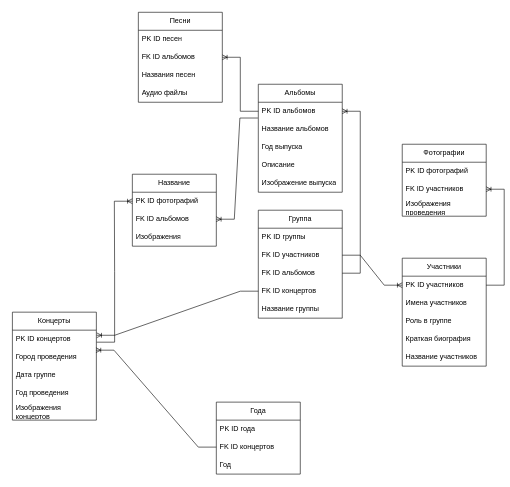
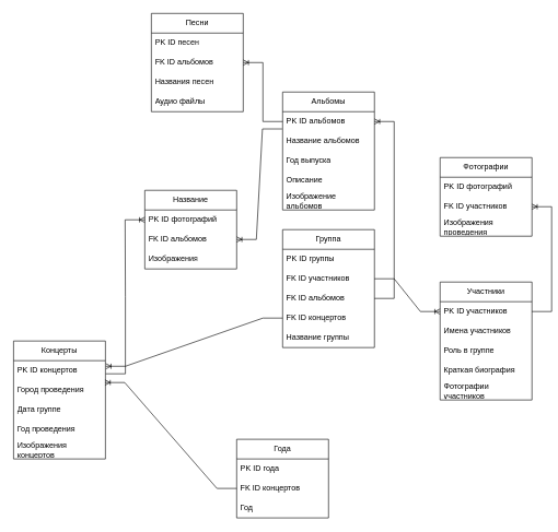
  <mxCell id="0" />
  <mxCell id="1" parent="0" />
  <mxCell id="2" value="Года" style="swimlane;fontStyle=0;childLayout=stackLayout;horizontal=1;startSize=30;horizontalStack=0;resizeParent=1;resizeParentMax=0;resizeLast=0;collapsible=1;marginBottom=0;whiteSpace=wrap;html=1;" vertex="1" parent="1"><mxGeometry x="360" y="670" width="140" height="120" as="geometry" /></mxCell>
  <mxCell id="3" value="PK ID года" style="text;strokeColor=none;fillColor=none;align=left;verticalAlign=middle;spacingLeft=4;spacingRight=4;overflow=hidden;points=[[0,0.5],[1,0.5]];portConstraint=eastwest;rotatable=0;whiteSpace=wrap;html=1;" vertex="1" parent="2"><mxGeometry y="30" width="140" height="30" as="geometry" /></mxCell>
  <mxCell id="4" value="FK ID концертов" style="text;strokeColor=none;fillColor=none;align=left;verticalAlign=middle;spacingLeft=4;spacingRight=4;overflow=hidden;points=[[0,0.5],[1,0.5]];portConstraint=eastwest;rotatable=0;whiteSpace=wrap;html=1;" vertex="1" parent="2"><mxGeometry y="60" width="140" height="30" as="geometry" /></mxCell>
  <mxCell id="5" value="Год" style="text;strokeColor=none;fillColor=none;align=left;verticalAlign=middle;spacingLeft=4;spacingRight=4;overflow=hidden;points=[[0,0.5],[1,0.5]];portConstraint=eastwest;rotatable=0;whiteSpace=wrap;html=1;" vertex="1" parent="2"><mxGeometry y="90" width="140" height="30" as="geometry" /></mxCell>
  <mxCell id="6" value="Название" style="swimlane;fontStyle=0;childLayout=stackLayout;horizontal=1;startSize=30;horizontalStack=0;resizeParent=1;resizeParentMax=0;resizeLast=0;collapsible=1;marginBottom=0;whiteSpace=wrap;html=1;" vertex="1" parent="1"><mxGeometry x="220" y="290" width="140" height="120" as="geometry" /></mxCell>
  <mxCell id="7" value="PK ID фотографий" style="text;strokeColor=none;fillColor=none;align=left;verticalAlign=middle;spacingLeft=4;spacingRight=4;overflow=hidden;points=[[0,0.5],[1,0.5]];portConstraint=eastwest;rotatable=0;whiteSpace=wrap;html=1;" vertex="1" parent="6"><mxGeometry y="30" width="140" height="30" as="geometry" /></mxCell>
  <mxCell id="8" value="FK ID альбомов" style="text;strokeColor=none;fillColor=none;align=left;verticalAlign=middle;spacingLeft=4;spacingRight=4;overflow=hidden;points=[[0,0.5],[1,0.5]];portConstraint=eastwest;rotatable=0;whiteSpace=wrap;html=1;" vertex="1" parent="6"><mxGeometry y="60" width="140" height="30" as="geometry" /></mxCell>
  <mxCell id="9" value="Изображения" style="text;strokeColor=none;fillColor=none;align=left;verticalAlign=middle;spacingLeft=4;spacingRight=4;overflow=hidden;points=[[0,0.5],[1,0.5]];portConstraint=eastwest;rotatable=0;whiteSpace=wrap;html=1;" vertex="1" parent="6"><mxGeometry y="90" width="140" height="30" as="geometry" /></mxCell>
  <mxCell id="10" value="Группа" style="swimlane;fontStyle=0;childLayout=stackLayout;horizontal=1;startSize=30;horizontalStack=0;resizeParent=1;resizeParentMax=0;resizeLast=0;collapsible=1;marginBottom=0;whiteSpace=wrap;html=1;" vertex="1" parent="1"><mxGeometry x="430" y="350" width="140" height="180" as="geometry" /></mxCell>
  <mxCell id="11" value="PK ID группы" style="text;strokeColor=none;fillColor=none;align=left;verticalAlign=middle;spacingLeft=4;spacingRight=4;overflow=hidden;points=[[0,0.5],[1,0.5]];portConstraint=eastwest;rotatable=0;whiteSpace=wrap;html=1;" vertex="1" parent="10"><mxGeometry y="30" width="140" height="30" as="geometry" /></mxCell>
  <mxCell id="12" value="FK ID участников" style="text;strokeColor=none;fillColor=none;align=left;verticalAlign=middle;spacingLeft=4;spacingRight=4;overflow=hidden;points=[[0,0.5],[1,0.5]];portConstraint=eastwest;rotatable=0;whiteSpace=wrap;html=1;" vertex="1" parent="10"><mxGeometry y="60" width="140" height="30" as="geometry" /></mxCell>
  <mxCell id="13" value="FK ID альбомов" style="text;strokeColor=none;fillColor=none;align=left;verticalAlign=middle;spacingLeft=4;spacingRight=4;overflow=hidden;points=[[0,0.5],[1,0.5]];portConstraint=eastwest;rotatable=0;whiteSpace=wrap;html=1;" vertex="1" parent="10"><mxGeometry y="90" width="140" height="30" as="geometry" /></mxCell>
  <mxCell id="14" value="FK ID концертов" style="text;strokeColor=none;fillColor=none;align=left;verticalAlign=middle;spacingLeft=4;spacingRight=4;overflow=hidden;points=[[0,0.5],[1,0.5]];portConstraint=eastwest;rotatable=0;whiteSpace=wrap;html=1;" vertex="1" parent="10"><mxGeometry y="120" width="140" height="30" as="geometry" /></mxCell>
  <mxCell id="15" value="Название группы" style="text;strokeColor=none;fillColor=none;align=left;verticalAlign=middle;spacingLeft=4;spacingRight=4;overflow=hidden;points=[[0,0.5],[1,0.5]];portConstraint=eastwest;rotatable=0;whiteSpace=wrap;html=1;" vertex="1" parent="10"><mxGeometry y="150" width="140" height="30" as="geometry" /></mxCell>
  <mxCell id="16" value="Участники" style="swimlane;fontStyle=0;childLayout=stackLayout;horizontal=1;startSize=30;horizontalStack=0;resizeParent=1;resizeParentMax=0;resizeLast=0;collapsible=1;marginBottom=0;whiteSpace=wrap;html=1;" vertex="1" parent="1"><mxGeometry x="670" y="430" width="140" height="180" as="geometry" /></mxCell>
  <mxCell id="17" value="PK ID участников" style="text;strokeColor=none;fillColor=none;align=left;verticalAlign=middle;spacingLeft=4;spacingRight=4;overflow=hidden;points=[[0,0.5],[1,0.5]];portConstraint=eastwest;rotatable=0;whiteSpace=wrap;html=1;" vertex="1" parent="16"><mxGeometry y="30" width="140" height="30" as="geometry" /></mxCell>
  <mxCell id="18" value="Имена участников" style="text;strokeColor=none;fillColor=none;align=left;verticalAlign=middle;spacingLeft=4;spacingRight=4;overflow=hidden;points=[[0,0.5],[1,0.5]];portConstraint=eastwest;rotatable=0;whiteSpace=wrap;html=1;" vertex="1" parent="16"><mxGeometry y="60" width="140" height="30" as="geometry" /></mxCell>
  <mxCell id="19" value="Роль в группе" style="text;strokeColor=none;fillColor=none;align=left;verticalAlign=middle;spacingLeft=4;spacingRight=4;overflow=hidden;points=[[0,0.5],[1,0.5]];portConstraint=eastwest;rotatable=0;whiteSpace=wrap;html=1;" vertex="1" parent="16"><mxGeometry y="90" width="140" height="30" as="geometry" /></mxCell>
  <mxCell id="20" value="Краткая биография" style="text;strokeColor=none;fillColor=none;align=left;verticalAlign=middle;spacingLeft=4;spacingRight=4;overflow=hidden;points=[[0,0.5],[1,0.5]];portConstraint=eastwest;rotatable=0;whiteSpace=wrap;html=1;" vertex="1" parent="16"><mxGeometry y="120" width="140" height="30" as="geometry" /></mxCell>
- <mxCell id="21" value="Название участников" style="text;strokeColor=none;fillColor=none;align=left;verticalAlign=middle;spacingLeft=4;spacingRight=4;overflow=hidden;points=[[0,0.5],[1,0.5]];portConstraint=eastwest;rotatable=0;whiteSpace=wrap;html=1;" vertex="1" parent="16"><mxGeometry y="150" width="140" height="30" as="geometry" /></mxCell>
+ <mxCell id="21" value="Фотографии участников" style="text;strokeColor=none;fillColor=none;align=left;verticalAlign=middle;spacingLeft=4;spacingRight=4;overflow=hidden;points=[[0,0.5],[1,0.5]];portConstraint=eastwest;rotatable=0;whiteSpace=wrap;html=1;" vertex="1" parent="16"><mxGeometry y="150" width="140" height="30" as="geometry" /></mxCell>
  <mxCell id="22" value="Альбомы" style="swimlane;fontStyle=0;childLayout=stackLayout;horizontal=1;startSize=30;horizontalStack=0;resizeParent=1;resizeParentMax=0;resizeLast=0;collapsible=1;marginBottom=0;whiteSpace=wrap;html=1;" vertex="1" parent="1"><mxGeometry x="430" y="140" width="140" height="180" as="geometry" /></mxCell>
  <mxCell id="23" value="PK ID альбомов&amp;nbsp;" style="text;strokeColor=none;fillColor=none;align=left;verticalAlign=middle;spacingLeft=4;spacingRight=4;overflow=hidden;points=[[0,0.5],[1,0.5]];portConstraint=eastwest;rotatable=0;whiteSpace=wrap;html=1;" vertex="1" parent="22"><mxGeometry y="30" width="140" height="30" as="geometry" /></mxCell>
  <mxCell id="24" value="Название альбомов" style="text;strokeColor=none;fillColor=none;align=left;verticalAlign=middle;spacingLeft=4;spacingRight=4;overflow=hidden;points=[[0,0.5],[1,0.5]];portConstraint=eastwest;rotatable=0;whiteSpace=wrap;html=1;" vertex="1" parent="22"><mxGeometry y="60" width="140" height="30" as="geometry" /></mxCell>
  <mxCell id="25" value="Год выпуска" style="text;strokeColor=none;fillColor=none;align=left;verticalAlign=middle;spacingLeft=4;spacingRight=4;overflow=hidden;points=[[0,0.5],[1,0.5]];portConstraint=eastwest;rotatable=0;whiteSpace=wrap;html=1;" vertex="1" parent="22"><mxGeometry y="90" width="140" height="30" as="geometry" /></mxCell>
  <mxCell id="26" value="Описание" style="text;strokeColor=none;fillColor=none;align=left;verticalAlign=middle;spacingLeft=4;spacingRight=4;overflow=hidden;points=[[0,0.5],[1,0.5]];portConstraint=eastwest;rotatable=0;whiteSpace=wrap;html=1;" vertex="1" parent="22"><mxGeometry y="120" width="140" height="30" as="geometry" /></mxCell>
- <mxCell id="27" value="Изображение выпуска" style="text;strokeColor=none;fillColor=none;align=left;verticalAlign=middle;spacingLeft=4;spacingRight=4;overflow=hidden;points=[[0,0.5],[1,0.5]];portConstraint=eastwest;rotatable=0;whiteSpace=wrap;html=1;" vertex="1" parent="22"><mxGeometry y="150" width="140" height="30" as="geometry" /></mxCell>
+ <mxCell id="27" value="Изображение альбомов" style="text;strokeColor=none;fillColor=none;align=left;verticalAlign=middle;spacingLeft=4;spacingRight=4;overflow=hidden;points=[[0,0.5],[1,0.5]];portConstraint=eastwest;rotatable=0;whiteSpace=wrap;html=1;" vertex="1" parent="22"><mxGeometry y="150" width="140" height="30" as="geometry" /></mxCell>
  <mxCell id="28" value="Фотографии" style="swimlane;fontStyle=0;childLayout=stackLayout;horizontal=1;startSize=30;horizontalStack=0;resizeParent=1;resizeParentMax=0;resizeLast=0;collapsible=1;marginBottom=0;whiteSpace=wrap;html=1;" vertex="1" parent="1"><mxGeometry x="670" y="240" width="140" height="120" as="geometry" /></mxCell>
  <mxCell id="29" value="PK ID фотографий" style="text;strokeColor=none;fillColor=none;align=left;verticalAlign=middle;spacingLeft=4;spacingRight=4;overflow=hidden;points=[[0,0.5],[1,0.5]];portConstraint=eastwest;rotatable=0;whiteSpace=wrap;html=1;" vertex="1" parent="28"><mxGeometry y="30" width="140" height="30" as="geometry" /></mxCell>
  <mxCell id="30" value="FK ID участников" style="text;strokeColor=none;fillColor=none;align=left;verticalAlign=middle;spacingLeft=4;spacingRight=4;overflow=hidden;points=[[0,0.5],[1,0.5]];portConstraint=eastwest;rotatable=0;whiteSpace=wrap;html=1;" vertex="1" parent="28"><mxGeometry y="60" width="140" height="30" as="geometry" /></mxCell>
  <mxCell id="31" value="Изображения проведения" style="text;strokeColor=none;fillColor=none;align=left;verticalAlign=middle;spacingLeft=4;spacingRight=4;overflow=hidden;points=[[0,0.5],[1,0.5]];portConstraint=eastwest;rotatable=0;whiteSpace=wrap;html=1;" vertex="1" parent="28"><mxGeometry y="90" width="140" height="30" as="geometry" /></mxCell>
  <mxCell id="32" value="Концерты" style="swimlane;fontStyle=0;childLayout=stackLayout;horizontal=1;startSize=30;horizontalStack=0;resizeParent=1;resizeParentMax=0;resizeLast=0;collapsible=1;marginBottom=0;whiteSpace=wrap;html=1;" vertex="1" parent="1"><mxGeometry x="20" y="520" width="140" height="180" as="geometry" /></mxCell>
  <mxCell id="33" value="PK ID концертов" style="text;strokeColor=none;fillColor=none;align=left;verticalAlign=middle;spacingLeft=4;spacingRight=4;overflow=hidden;points=[[0,0.5],[1,0.5]];portConstraint=eastwest;rotatable=0;whiteSpace=wrap;html=1;" vertex="1" parent="32"><mxGeometry y="30" width="140" height="30" as="geometry" /></mxCell>
  <mxCell id="34" value="Город проведения" style="text;strokeColor=none;fillColor=none;align=left;verticalAlign=middle;spacingLeft=4;spacingRight=4;overflow=hidden;points=[[0,0.5],[1,0.5]];portConstraint=eastwest;rotatable=0;whiteSpace=wrap;html=1;" vertex="1" parent="32"><mxGeometry y="60" width="140" height="30" as="geometry" /></mxCell>
  <mxCell id="35" value="Дата группе" style="text;strokeColor=none;fillColor=none;align=left;verticalAlign=middle;spacingLeft=4;spacingRight=4;overflow=hidden;points=[[0,0.5],[1,0.5]];portConstraint=eastwest;rotatable=0;whiteSpace=wrap;html=1;" vertex="1" parent="32"><mxGeometry y="90" width="140" height="30" as="geometry" /></mxCell>
  <mxCell id="36" value="Год проведения" style="text;strokeColor=none;fillColor=none;align=left;verticalAlign=middle;spacingLeft=4;spacingRight=4;overflow=hidden;points=[[0,0.5],[1,0.5]];portConstraint=eastwest;rotatable=0;whiteSpace=wrap;html=1;" vertex="1" parent="32"><mxGeometry y="120" width="140" height="30" as="geometry" /></mxCell>
  <mxCell id="37" value="Изображения концертов" style="text;strokeColor=none;fillColor=none;align=left;verticalAlign=middle;spacingLeft=4;spacingRight=4;overflow=hidden;points=[[0,0.5],[1,0.5]];portConstraint=eastwest;rotatable=0;whiteSpace=wrap;html=1;" vertex="1" parent="32"><mxGeometry y="150" width="140" height="30" as="geometry" /></mxCell>
  <mxCell id="38" value="Песни" style="swimlane;fontStyle=0;childLayout=stackLayout;horizontal=1;startSize=30;horizontalStack=0;resizeParent=1;resizeParentMax=0;resizeLast=0;collapsible=1;marginBottom=0;whiteSpace=wrap;html=1;" vertex="1" parent="1"><mxGeometry x="230" y="20" width="140" height="150" as="geometry" /></mxCell>
  <mxCell id="39" value="PK ID песен" style="text;strokeColor=none;fillColor=none;align=left;verticalAlign=middle;spacingLeft=4;spacingRight=4;overflow=hidden;points=[[0,0.5],[1,0.5]];portConstraint=eastwest;rotatable=0;whiteSpace=wrap;html=1;" vertex="1" parent="38"><mxGeometry y="30" width="140" height="30" as="geometry" /></mxCell>
  <mxCell id="40" value="FK ID альбомов" style="text;strokeColor=none;fillColor=none;align=left;verticalAlign=middle;spacingLeft=4;spacingRight=4;overflow=hidden;points=[[0,0.5],[1,0.5]];portConstraint=eastwest;rotatable=0;whiteSpace=wrap;html=1;" vertex="1" parent="38"><mxGeometry y="60" width="140" height="30" as="geometry" /></mxCell>
  <mxCell id="41" value="Названия песен" style="text;strokeColor=none;fillColor=none;align=left;verticalAlign=middle;spacingLeft=4;spacingRight=4;overflow=hidden;points=[[0,0.5],[1,0.5]];portConstraint=eastwest;rotatable=0;whiteSpace=wrap;html=1;" vertex="1" parent="38"><mxGeometry y="90" width="140" height="30" as="geometry" /></mxCell>
  <mxCell id="42" value="Аудио файлы" style="text;strokeColor=none;fillColor=none;align=left;verticalAlign=middle;spacingLeft=4;spacingRight=4;overflow=hidden;points=[[0,0.5],[1,0.5]];portConstraint=eastwest;rotatable=0;whiteSpace=wrap;html=1;" vertex="1" parent="38"><mxGeometry y="120" width="140" height="30" as="geometry" /></mxCell>
  <mxCell id="43" value="" style="edgeStyle=entityRelationEdgeStyle;fontSize=12;html=1;endArrow=ERoneToMany;rounded=0;exitX=0;exitY=0.5;exitDx=0;exitDy=0;entryX=1;entryY=0.5;entryDx=0;entryDy=0;" edge="1" parent="1" source="23" target="40"><mxGeometry width="100" height="100" relative="1" as="geometry"><mxPoint x="650" y="260" as="sourcePoint" /><mxPoint x="750" y="160" as="targetPoint" /></mxGeometry></mxCell>
  <mxCell id="44" value="" style="edgeStyle=entityRelationEdgeStyle;fontSize=12;html=1;endArrow=ERoneToMany;rounded=0;entryX=1;entryY=0.5;entryDx=0;entryDy=0;exitX=-0.005;exitY=-0.124;exitDx=0;exitDy=0;exitPerimeter=0;" edge="1" parent="1" source="24" target="8"><mxGeometry width="100" height="100" relative="1" as="geometry"><mxPoint x="650" y="260" as="sourcePoint" /><mxPoint x="750" y="160" as="targetPoint" /></mxGeometry></mxCell>
  <mxCell id="45" value="" style="edgeStyle=entityRelationEdgeStyle;fontSize=12;html=1;endArrow=ERoneToMany;rounded=0;exitX=1;exitY=0.5;exitDx=0;exitDy=0;entryX=1;entryY=0.5;entryDx=0;entryDy=0;" edge="1" parent="1" source="13" target="23"><mxGeometry width="100" height="100" relative="1" as="geometry"><mxPoint x="650" y="410" as="sourcePoint" /><mxPoint x="750" y="310" as="targetPoint" /></mxGeometry></mxCell>
  <mxCell id="46" value="" style="edgeStyle=entityRelationEdgeStyle;fontSize=12;html=1;endArrow=ERoneToMany;rounded=0;exitX=0;exitY=0.5;exitDx=0;exitDy=0;entryX=1.004;entryY=0.284;entryDx=0;entryDy=0;entryPerimeter=0;" edge="1" parent="1" source="14" target="33"><mxGeometry width="100" height="100" relative="1" as="geometry"><mxPoint x="480" y="430" as="sourcePoint" /><mxPoint x="580" y="330" as="targetPoint" /></mxGeometry></mxCell>
  <mxCell id="47" value="" style="edgeStyle=entityRelationEdgeStyle;fontSize=12;html=1;endArrow=ERoneToMany;rounded=0;exitX=0;exitY=0.5;exitDx=0;exitDy=0;entryX=0.995;entryY=0.112;entryDx=0;entryDy=0;entryPerimeter=0;" edge="1" parent="1" source="4" target="34"><mxGeometry width="100" height="100" relative="1" as="geometry"><mxPoint x="480" y="550" as="sourcePoint" /><mxPoint x="580" y="450" as="targetPoint" /></mxGeometry></mxCell>
  <mxCell id="48" value="" style="edgeStyle=entityRelationEdgeStyle;fontSize=12;html=1;endArrow=ERoneToMany;rounded=0;exitX=1;exitY=0.5;exitDx=0;exitDy=0;entryX=0;entryY=0.5;entryDx=0;entryDy=0;" edge="1" parent="1" source="12" target="17"><mxGeometry width="100" height="100" relative="1" as="geometry"><mxPoint x="610" y="420" as="sourcePoint" /><mxPoint x="710" y="320" as="targetPoint" /></mxGeometry></mxCell>
  <mxCell id="49" value="" style="edgeStyle=entityRelationEdgeStyle;fontSize=12;html=1;endArrow=ERoneToMany;rounded=0;exitX=1;exitY=0.5;exitDx=0;exitDy=0;entryX=1;entryY=0.5;entryDx=0;entryDy=0;" edge="1" parent="1" source="17" target="30"><mxGeometry width="100" height="100" relative="1" as="geometry"><mxPoint x="610" y="420" as="sourcePoint" /><mxPoint x="710" y="320" as="targetPoint" /></mxGeometry></mxCell>
  <mxCell id="50" value="" style="edgeStyle=entityRelationEdgeStyle;fontSize=12;html=1;endArrow=ERoneToMany;rounded=0;entryX=0;entryY=0.5;entryDx=0;entryDy=0;exitX=1.003;exitY=0.668;exitDx=0;exitDy=0;exitPerimeter=0;" edge="1" parent="1" source="33" target="7"><mxGeometry width="100" height="100" relative="1" as="geometry"><mxPoint x="170" y="570" as="sourcePoint" /><mxPoint x="440" y="320" as="targetPoint" /></mxGeometry></mxCell>
